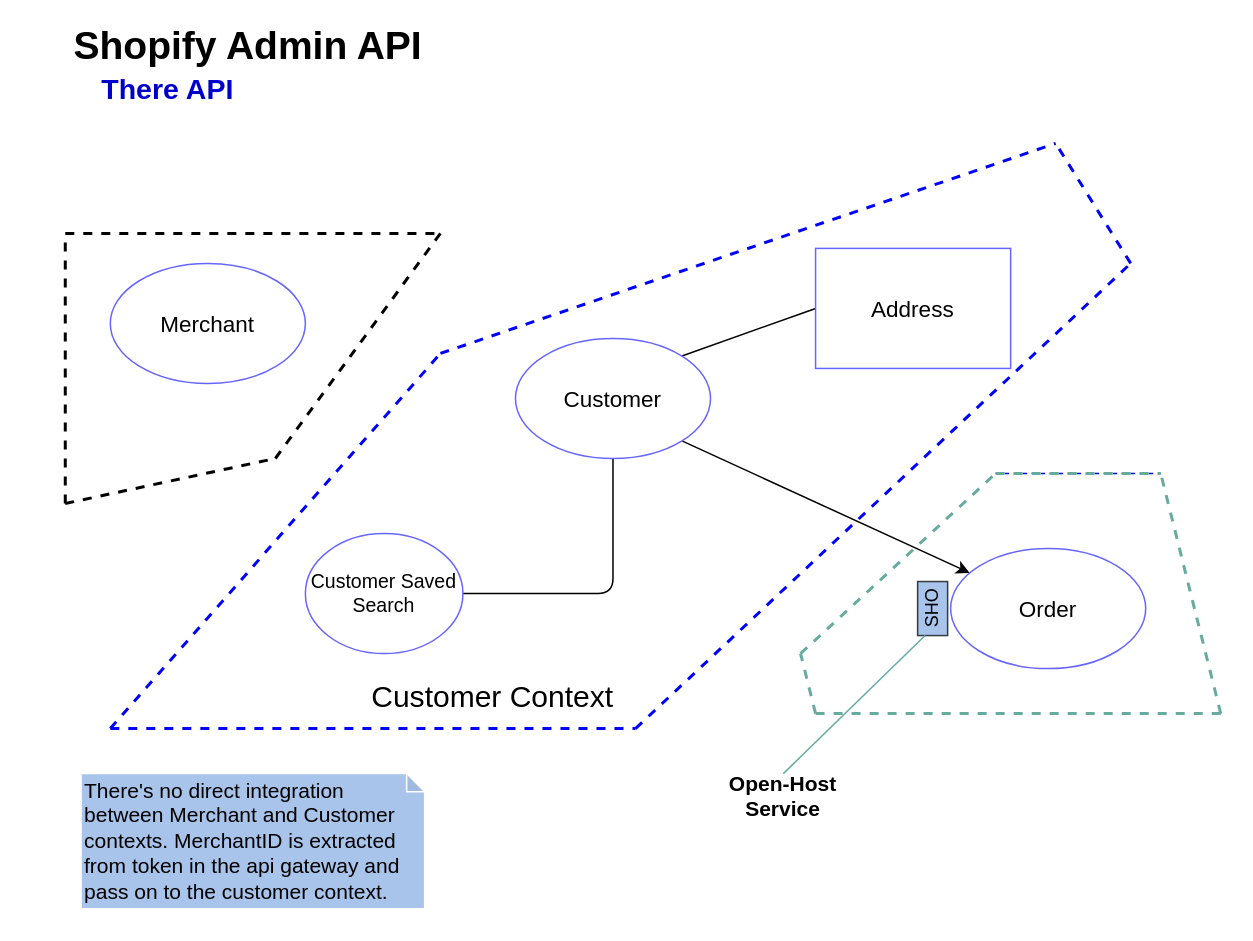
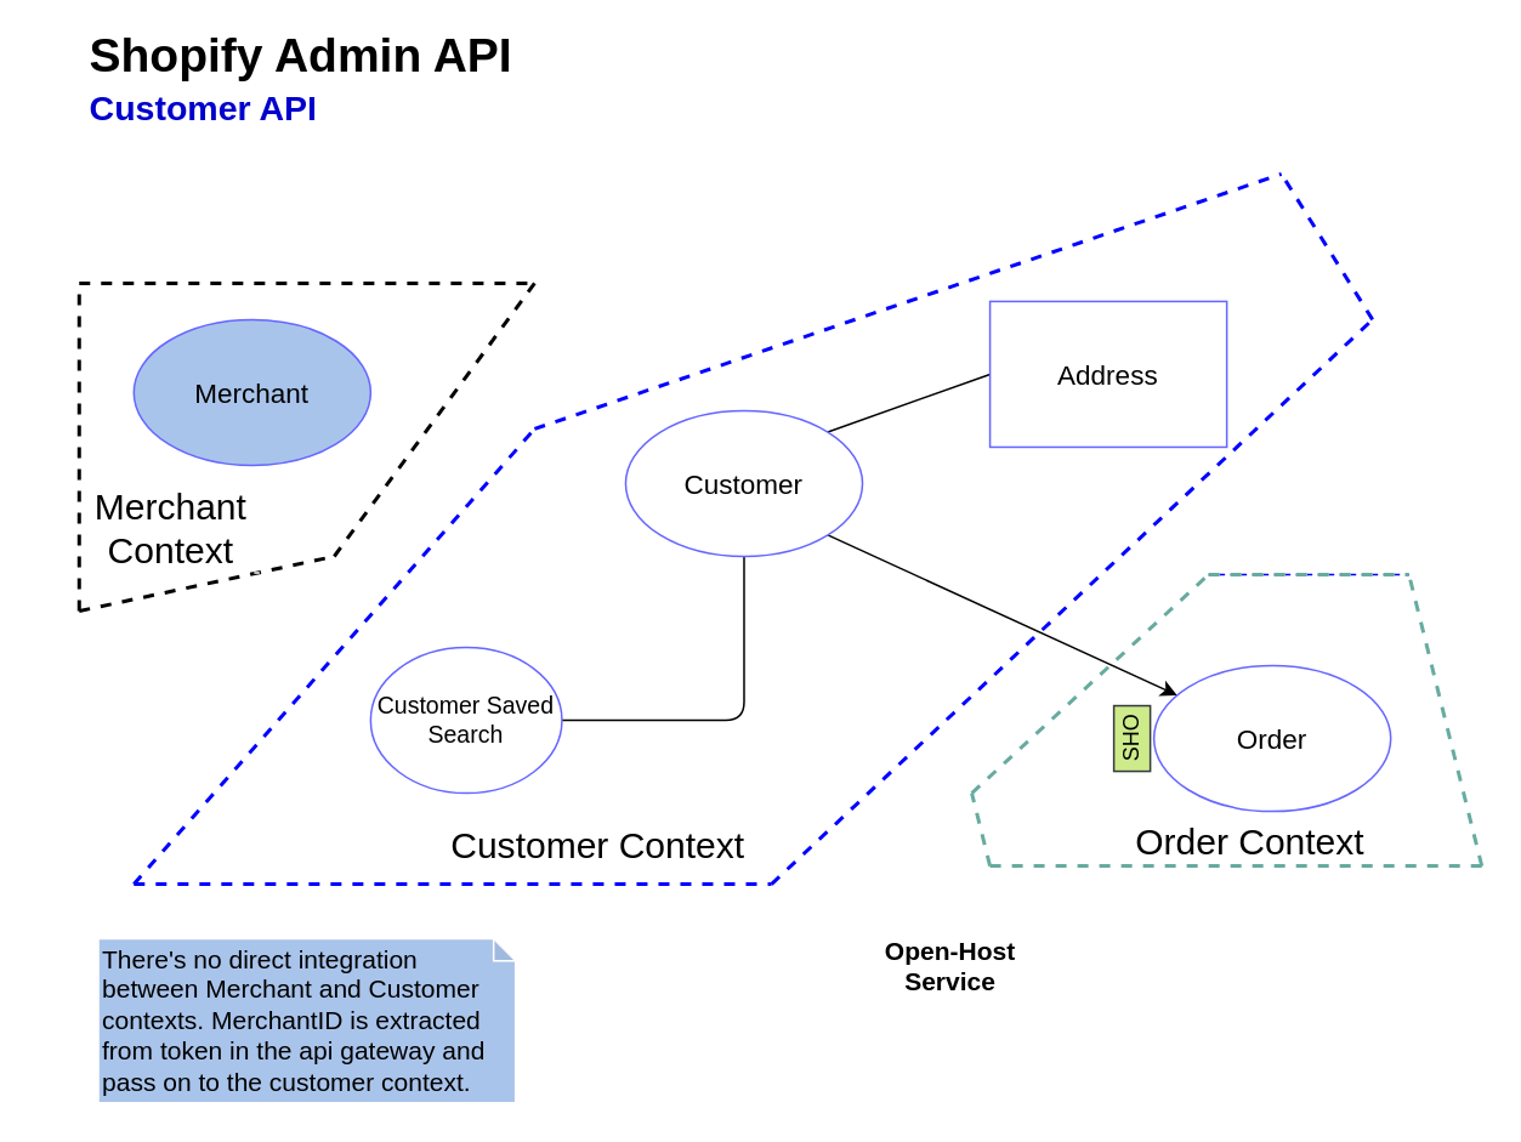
  <mxCell id="0" />
  <mxCell id="1" parent="0" />
  <mxCell id="2" value="&lt;font style=&quot;font-size: 26px&quot;&gt;&lt;b&gt;Shopify Admin API&lt;/b&gt;&lt;/font&gt;" style="text;html=1;strokeColor=none;fillColor=none;align=center;verticalAlign=middle;whiteSpace=wrap;rounded=0;" parent="1" vertex="1"><mxGeometry x="30" y="20" width="270" height="20" as="geometry" /></mxCell>
- <mxCell id="3" value="&lt;b style=&quot;color: rgb(0 , 0 , 204) ; font-size: 19px&quot;&gt;There API&lt;/b&gt;" style="text;html=1;strokeColor=none;fillColor=none;align=center;verticalAlign=middle;whiteSpace=wrap;rounded=0;" parent="1" vertex="1"><mxGeometry x="43" y="50" width="137" height="20" as="geometry" /></mxCell>
+ <mxCell id="3" value="&lt;b style=&quot;color: rgb(0 , 0 , 204) ; font-size: 19px&quot;&gt;Customer API&lt;/b&gt;" style="text;html=1;strokeColor=none;fillColor=none;align=center;verticalAlign=middle;whiteSpace=wrap;rounded=0;" parent="1" vertex="1"><mxGeometry x="43" y="50" width="137" height="20" as="geometry" /></mxCell>
  <mxCell id="4" value="" style="endArrow=none;dashed=1;html=1;strokeColor=#0000FF;strokeWidth=2;" parent="1" edge="1"><mxGeometry x="53" y="85" width="50" height="50" as="geometry"><mxPoint x="73" y="485" as="sourcePoint" /><mxPoint x="293" y="235" as="targetPoint" /></mxGeometry></mxCell>
  <mxCell id="5" value="" style="endArrow=none;dashed=1;html=1;strokeColor=#0000FF;strokeWidth=2;" parent="1" edge="1"><mxGeometry x="53" y="85" width="50" height="50" as="geometry"><mxPoint x="73" y="485" as="sourcePoint" /><mxPoint x="423" y="485" as="targetPoint" /></mxGeometry></mxCell>
  <mxCell id="6" value="" style="endArrow=none;dashed=1;html=1;strokeColor=#0000FF;strokeWidth=2;" parent="1" edge="1"><mxGeometry x="53" y="85" width="50" height="50" as="geometry"><mxPoint x="423" y="485" as="sourcePoint" /><mxPoint x="753" y="175" as="targetPoint" /></mxGeometry></mxCell>
  <mxCell id="7" value="" style="endArrow=none;dashed=1;html=1;strokeColor=#0000FF;strokeWidth=2;" parent="1" edge="1"><mxGeometry x="53" y="85" width="50" height="50" as="geometry"><mxPoint x="753" y="175" as="sourcePoint" /><mxPoint x="703" y="95" as="targetPoint" /></mxGeometry></mxCell>
  <mxCell id="8" value="&lt;font style=&quot;font-size: 20px&quot;&gt;Customer Context&lt;/font&gt;" style="text;html=1;fillColor=none;align=center;verticalAlign=middle;whiteSpace=wrap;rounded=0;dashed=1;strokeColor=#FFFFFF;" parent="1" vertex="1"><mxGeometry x="233" y="453" width="190" height="20" as="geometry" /></mxCell>
  <mxCell id="9" value="" style="endArrow=none;dashed=1;html=1;fillColor=#ffcc99;strokeColor=#0000FF;strokeWidth=2;" parent="1" edge="1"><mxGeometry x="43" y="55" width="50" height="50" as="geometry"><mxPoint x="293" y="235" as="sourcePoint" /><mxPoint x="703" y="95" as="targetPoint" /></mxGeometry></mxCell>
  <mxCell id="10" value="" style="endArrow=none;dashed=1;html=1;strokeWidth=2;strokeColor=#67AB9F;" parent="1" edge="1"><mxGeometry width="50" height="50" relative="1" as="geometry"><mxPoint x="533" y="435" as="sourcePoint" /><mxPoint x="663" y="315" as="targetPoint" /></mxGeometry></mxCell>
  <mxCell id="11" value="" style="endArrow=none;dashed=1;html=1;strokeWidth=2;strokeColor=#67AB9F;" parent="1" edge="1"><mxGeometry width="50" height="50" relative="1" as="geometry"><mxPoint x="543" y="475" as="sourcePoint" /><mxPoint x="813" y="475" as="targetPoint" /><Array as="points"><mxPoint x="683" y="475" /></Array></mxGeometry></mxCell>
  <mxCell id="12" value="" style="endArrow=none;dashed=1;html=1;strokeColor=#0000FF;strokeWidth=1;" parent="1" edge="1"><mxGeometry width="50" height="50" relative="1" as="geometry"><mxPoint x="663" y="315" as="sourcePoint" /><mxPoint x="773" y="315" as="targetPoint" /></mxGeometry></mxCell>
  <mxCell id="13" value="" style="endArrow=none;dashed=1;html=1;strokeWidth=2;strokeColor=#67AB9F;" parent="1" edge="1"><mxGeometry width="50" height="50" relative="1" as="geometry"><mxPoint x="813" y="475" as="sourcePoint" /><mxPoint x="773" y="315" as="targetPoint" /></mxGeometry></mxCell>
  <mxCell id="14" value="" style="endArrow=none;dashed=1;html=1;strokeWidth=2;strokeColor=#67AB9F;" parent="1" edge="1"><mxGeometry width="50" height="50" relative="1" as="geometry"><mxPoint x="663" y="315" as="sourcePoint" /><mxPoint x="773" y="315" as="targetPoint" /></mxGeometry></mxCell>
+ <mxCell id="15" value="&lt;font style=&quot;font-size: 20px&quot;&gt;Order Context&lt;/font&gt;" style="text;html=1;fillColor=none;align=center;verticalAlign=middle;whiteSpace=wrap;rounded=0;dashed=1;strokeColor=#FFFFFF;" parent="1" vertex="1"><mxGeometry x="591" y="451" width="190" height="20" as="geometry" /></mxCell>
  <mxCell id="16" value="" style="endArrow=none;html=1;strokeWidth=1;entryX=0;entryY=0.5;entryDx=0;entryDy=0;exitX=1;exitY=0;exitDx=0;exitDy=0;" parent="1" source="30" target="32" edge="1"><mxGeometry width="50" height="50" relative="1" as="geometry"><mxPoint x="483" y="225" as="sourcePoint" /><mxPoint x="566" y="175" as="targetPoint" /></mxGeometry></mxCell>
  <mxCell id="17" value="" style="endArrow=none;html=1;strokeWidth=1;exitX=1;exitY=0.5;exitDx=0;exitDy=0;entryX=0.5;entryY=1;entryDx=0;entryDy=0;" parent="1" source="31" target="30" edge="1"><mxGeometry width="50" height="50" relative="1" as="geometry"><mxPoint x="326" y="415" as="sourcePoint" /><mxPoint x="406" y="325" as="targetPoint" /><Array as="points"><mxPoint x="408" y="395" /></Array></mxGeometry></mxCell>
  <mxCell id="18" value="" style="endArrow=none;dashed=1;html=1;strokeColor=#000000;strokeWidth=2;" parent="1" edge="1"><mxGeometry width="50" height="50" relative="1" as="geometry"><mxPoint x="183" y="305" as="sourcePoint" /><mxPoint x="293" y="155" as="targetPoint" /></mxGeometry></mxCell>
  <mxCell id="19" value="" style="endArrow=none;dashed=1;html=1;strokeColor=#000000;strokeWidth=2;" parent="1" edge="1"><mxGeometry width="50" height="50" relative="1" as="geometry"><mxPoint x="43" y="155" as="sourcePoint" /><mxPoint x="293" y="155" as="targetPoint" /></mxGeometry></mxCell>
  <mxCell id="20" value="" style="endArrow=none;dashed=1;html=1;strokeColor=#000000;strokeWidth=2;" parent="1" edge="1"><mxGeometry width="50" height="50" relative="1" as="geometry"><mxPoint x="43" y="335" as="sourcePoint" /><mxPoint x="43" y="155" as="targetPoint" /></mxGeometry></mxCell>
  <mxCell id="21" value="" style="endArrow=none;dashed=1;html=1;strokeColor=#000000;strokeWidth=2;" parent="1" edge="1"><mxGeometry width="50" height="50" relative="1" as="geometry"><mxPoint x="43" y="335" as="sourcePoint" /><mxPoint x="183" y="305" as="targetPoint" /></mxGeometry></mxCell>
+ <mxCell id="22" value="&lt;font style=&quot;font-size: 20px&quot;&gt;Merchant Context&lt;/font&gt;" style="text;html=1;fillColor=none;align=center;verticalAlign=middle;whiteSpace=wrap;rounded=0;dashed=1;strokeColor=#FFFFFF;" parent="1" vertex="1"><mxGeometry y="264" width="147" height="50" as="geometry" x="20" /></mxCell>
  <mxCell id="23" value="" style="endArrow=classic;html=1;strokeColor=#000000;strokeWidth=1;exitX=1;exitY=1;exitDx=0;exitDy=0;" parent="1" source="30" target="33" edge="1"><mxGeometry width="50" height="50" relative="1" as="geometry"><mxPoint x="476" y="265" as="sourcePoint" /><mxPoint x="493" y="65" as="targetPoint" /></mxGeometry></mxCell>
  <mxCell id="24" value="" style="endArrow=none;dashed=1;html=1;strokeWidth=2;strokeColor=#67AB9F;" parent="1" edge="1"><mxGeometry width="50" height="50" relative="1" as="geometry"><mxPoint x="543" y="475" as="sourcePoint" /><mxPoint x="533" y="435" as="targetPoint" /></mxGeometry></mxCell>
- <mxCell id="25" value="SHO" style="rounded=0;whiteSpace=wrap;html=1;strokeColor=#36393d;strokeWidth=1;fillColor=#a9c4eb;rotation=-90;" parent="1" vertex="1"><mxGeometry x="603" y="395" width="36" height="20" as="geometry" /></mxCell>
+ <mxCell id="25" value="SHO" style="rounded=0;whiteSpace=wrap;html=1;strokeColor=#36393d;strokeWidth=1;fillColor=#cdeb8b;rotation=-90;" parent="1" vertex="1"><mxGeometry x="603" y="395" width="36" height="20" as="geometry" /></mxCell>
  <mxCell id="26" value="&lt;b&gt;&lt;font style=&quot;font-size: 14px&quot;&gt;Open-Host Service&lt;/font&gt;&lt;/b&gt;" style="text;html=1;strokeColor=none;fillColor=none;align=center;verticalAlign=middle;whiteSpace=wrap;rounded=0;" parent="1" vertex="1"><mxGeometry x="483" y="515" width="77" height="30" as="geometry" /></mxCell>
- <mxCell id="27" value="" style="endArrow=none;html=1;strokeColor=#67AB9F;strokeWidth=1;entryX=0;entryY=0.25;entryDx=0;entryDy=0;exitX=0.5;exitY=0;exitDx=0;exitDy=0;" parent="1" source="26" target="25" edge="1"><mxGeometry width="50" height="50" relative="1" as="geometry"><mxPoint x="633" y="565" as="sourcePoint" /><mxPoint x="683" y="515" as="targetPoint" /></mxGeometry></mxCell>
  <mxCell id="28" value="&lt;font style=&quot;font-size: 14px&quot;&gt;There's no direct integration between Merchant and Customer contexts. MerchantID is extracted from token in the api gateway and pass on to the customer context.&lt;/font&gt;" style="shape=note;whiteSpace=wrap;html=1;backgroundOutline=1;darkOpacity=0.05;strokeColor=#FFFFFF;strokeWidth=1;size=12;align=left;fillColor=#A9C4EB;" parent="1" vertex="1"><mxGeometry x="53.5" y="515" width="229" height="90" as="geometry" /></mxCell>
- <mxCell id="29" value="&lt;span style=&quot;font-size: 15px&quot;&gt;Merchant&lt;/span&gt;" style="ellipse;whiteSpace=wrap;html=1;strokeColor=#6666FF;" parent="1" vertex="1"><mxGeometry x="73" y="175" width="130" height="80" as="geometry" /></mxCell>
+ <mxCell id="29" value="&lt;span style=&quot;font-size: 15px&quot;&gt;Merchant&lt;/span&gt;" style="ellipse;whiteSpace=wrap;html=1;strokeColor=#6666FF;fillColor=#a9c4eb;" parent="1" vertex="1"><mxGeometry x="73" y="175" width="130" height="80" as="geometry" /></mxCell>
  <mxCell id="30" value="&lt;span style=&quot;font-size: 15px&quot;&gt;Customer&lt;/span&gt;" style="ellipse;whiteSpace=wrap;html=1;strokeColor=#6666FF;" parent="1" vertex="1"><mxGeometry x="343" y="225" width="130" height="80" as="geometry" /></mxCell>
  <mxCell id="31" value="&lt;span style=&quot;font-size: 13px&quot;&gt;Customer Saved&lt;br&gt;Search&lt;/span&gt;" style="ellipse;whiteSpace=wrap;html=1;strokeColor=#6666FF;" parent="1" vertex="1"><mxGeometry x="203" y="355" width="105" height="80" as="geometry" /></mxCell>
  <mxCell id="32" value="&lt;span style=&quot;font-size: 15px&quot;&gt;Address&lt;/span&gt;" style="whiteSpace=wrap;html=1;strokeColor=#6666FF;rounded=0;" parent="1" vertex="1"><mxGeometry x="543" y="165" width="130" height="80" as="geometry" /></mxCell>
  <mxCell id="33" value="&lt;span style=&quot;font-size: 15px&quot;&gt;Order&lt;/span&gt;" style="ellipse;whiteSpace=wrap;html=1;strokeColor=#6666FF;" parent="1" vertex="1"><mxGeometry x="633" y="365" width="130" height="80" as="geometry" /></mxCell>
